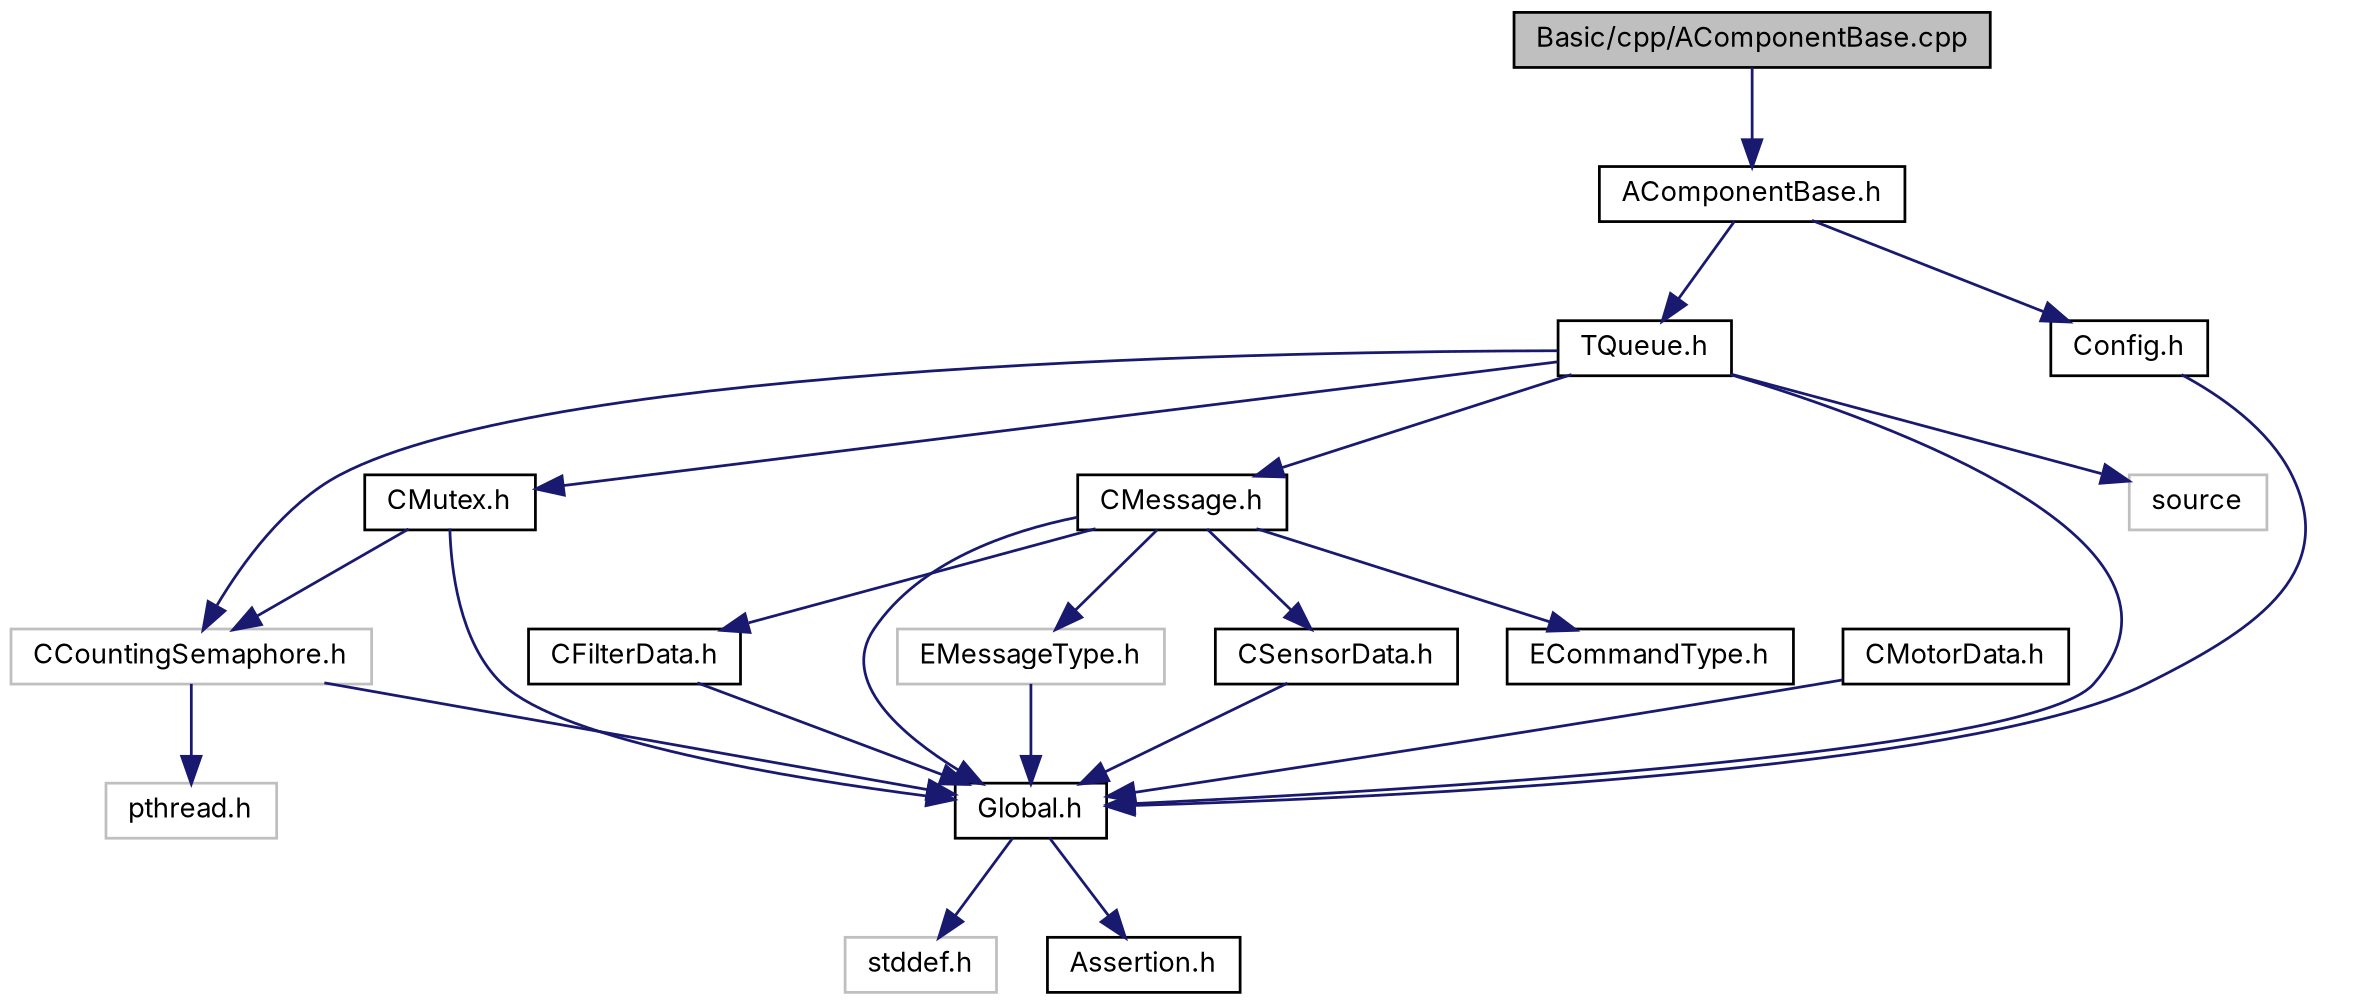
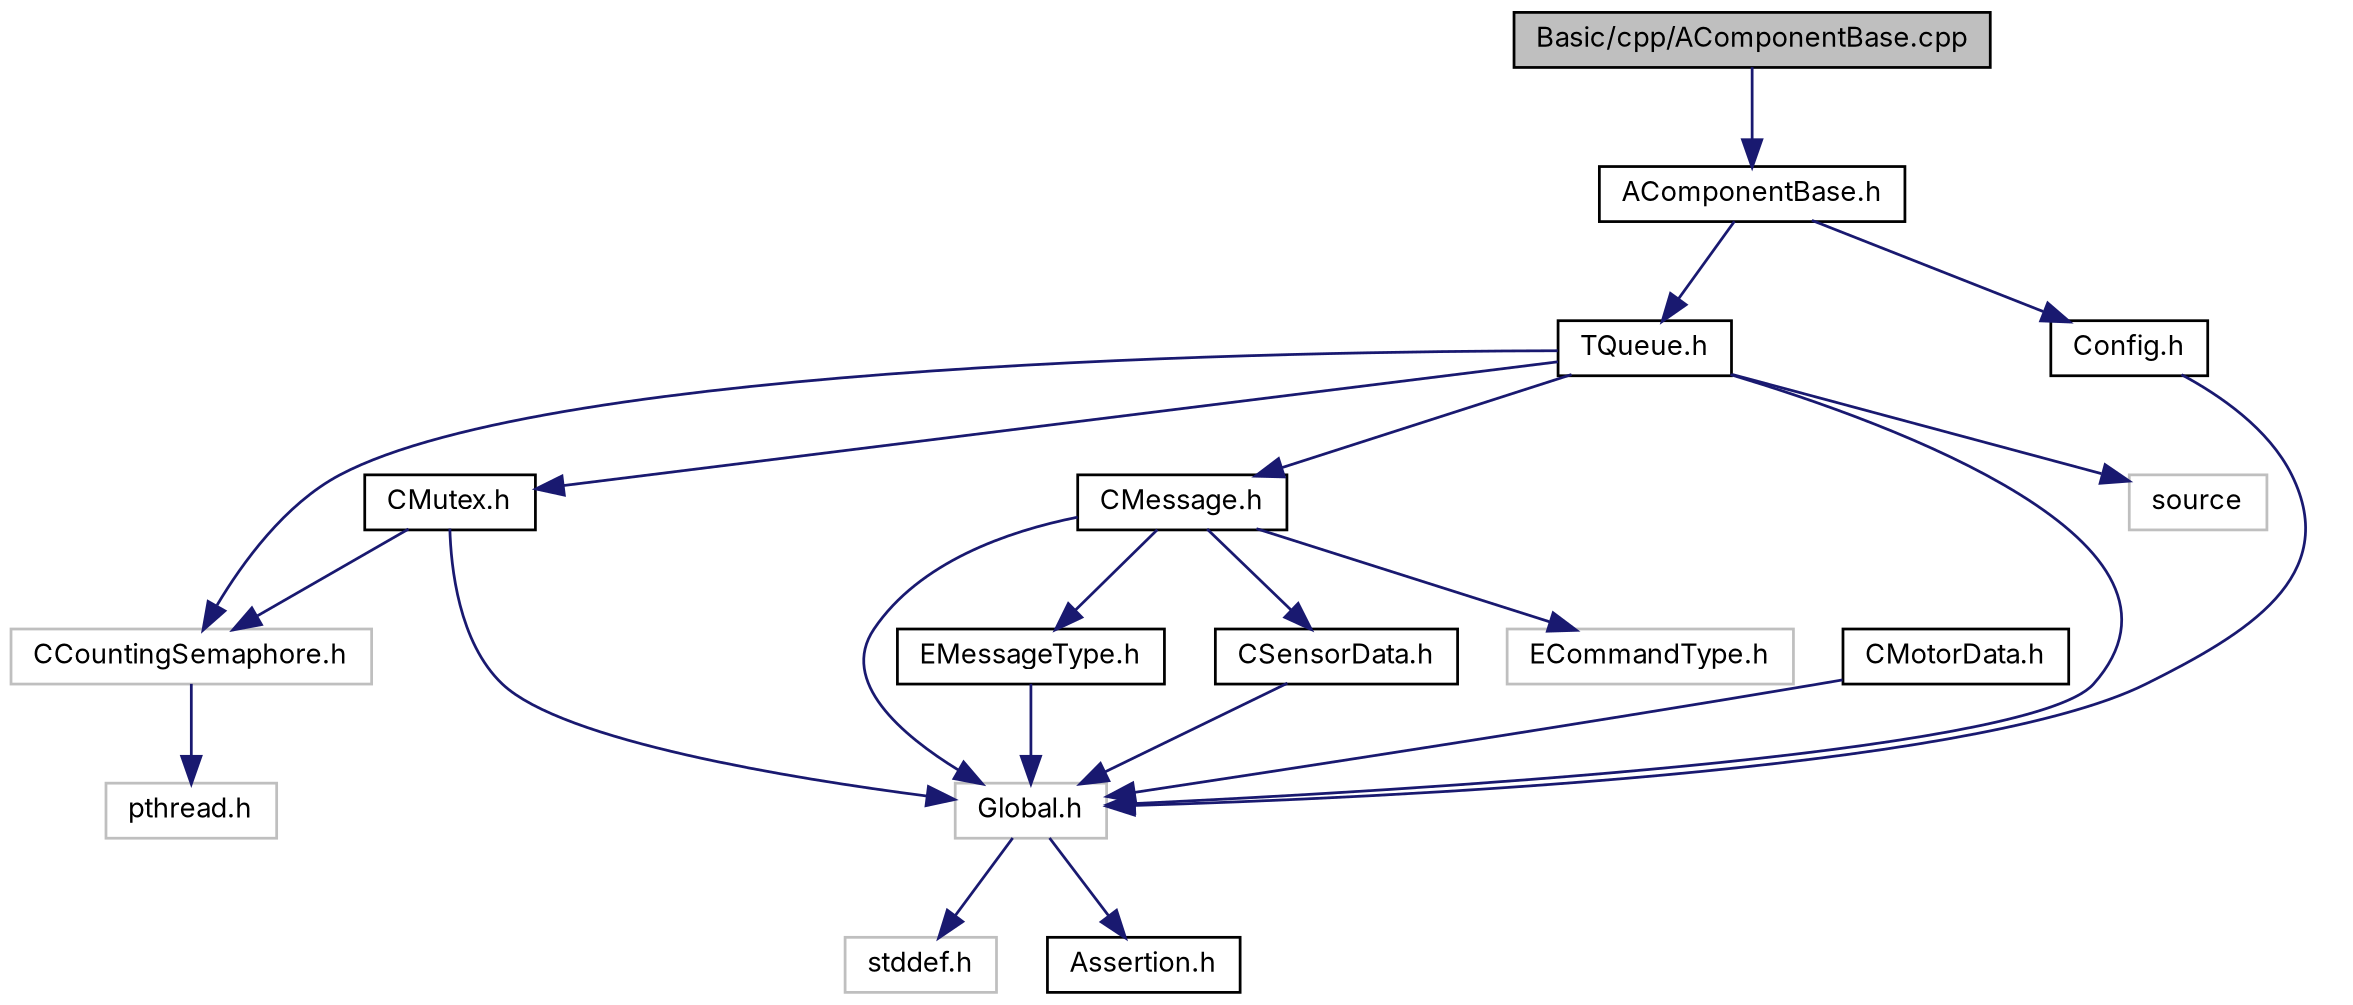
  digraph {
    fontname=Inter
    node [color=black fillcolor=white fontname=Inter fontsize=10 shape=record style=filled]
    edge [color=midnightblue fontname=Inter fontsize=10 labelfontname=Helvetica labelfontsize=10 style=solid]
    n1 [fillcolor=grey75 fontcolor=black height=0.2 label="Basic/cpp/AComponentBase.cpp" width=0.4]
    n2 [height=0.2 label="AComponentBase.h" width=0.4]
    n3 [height=0.2 label="Config.h" width=0.4]
    n4 [height=0.2 label="TQueue.h" width=0.4]
-   n5 [height=0.2 label="Global.h" width=0.4]
+   n5 [color=grey75 height=0.2 label="Global.h" width=0.4]
    n6 [color=grey75 height=0.2 label="CCountingSemaphore.h" width=0.4]
    n7 [height=0.2 label="CMutex.h" width=0.4]
    n8 [height=0.2 label="CMessage.h" width=0.4]
    n9 [color=grey75 height=0.2 label=source width=0.4]
    n10 [color=grey75 height=0.2 label="stddef.h" width=0.4]
    n11 [height=0.2 label="Assertion.h" width=0.4]
    n12 [color=grey75 height=0.2 label="pthread.h" width=0.4]
-   n13 [color=grey75 height=0.2 label="EMessageType.h" width=0.4]
-   n14 [height=0.2 label="ECommandType.h" width=0.4]
+   n13 [height=0.2 label="EMessageType.h" width=0.4]
+   n14 [color=grey75 height=0.2 label="ECommandType.h" width=0.4]
    n15 [height=0.2 label="CSensorData.h" width=0.4]
-   n16 [height=0.2 label="CFilterData.h" width=0.4]
    n17 [height=0.2 label="CMotorData.h" width=0.4]
    n1 -> n2
    n2 -> n3
    n2 -> n4
    n3 -> n5
    n4 -> n5
    n4 -> n6
    n4 -> n7
    n4 -> n8
    n4 -> n9
    n5 -> n10
    n5 -> n11
-   n6 -> n5
    n6 -> n12
    n7 -> n5
    n7 -> n6
    n8 -> n5
    n8 -> n13
    n8 -> n14
    n8 -> n15
-   n8 -> n16
    n13 -> n5
    n15 -> n5
-   n16 -> n5
    n17 -> n5
  }
